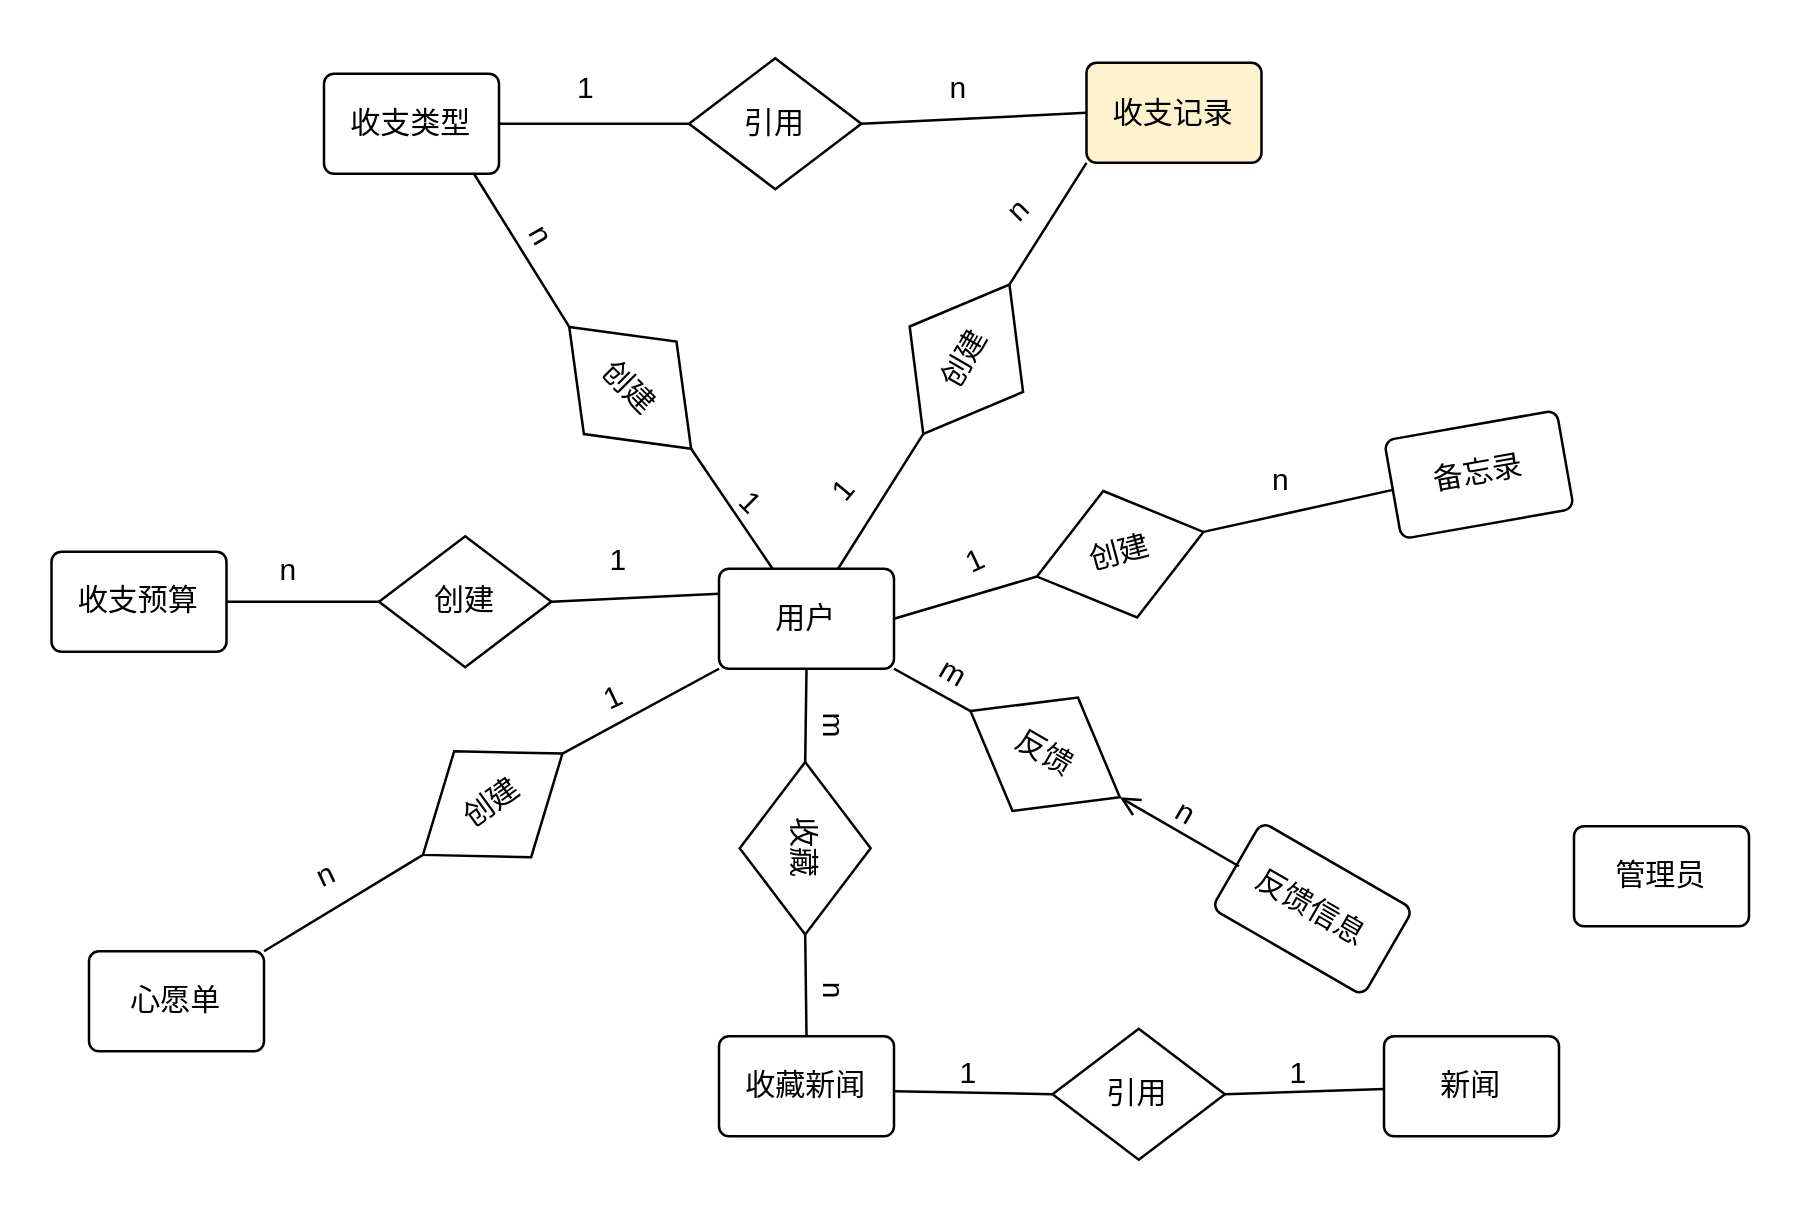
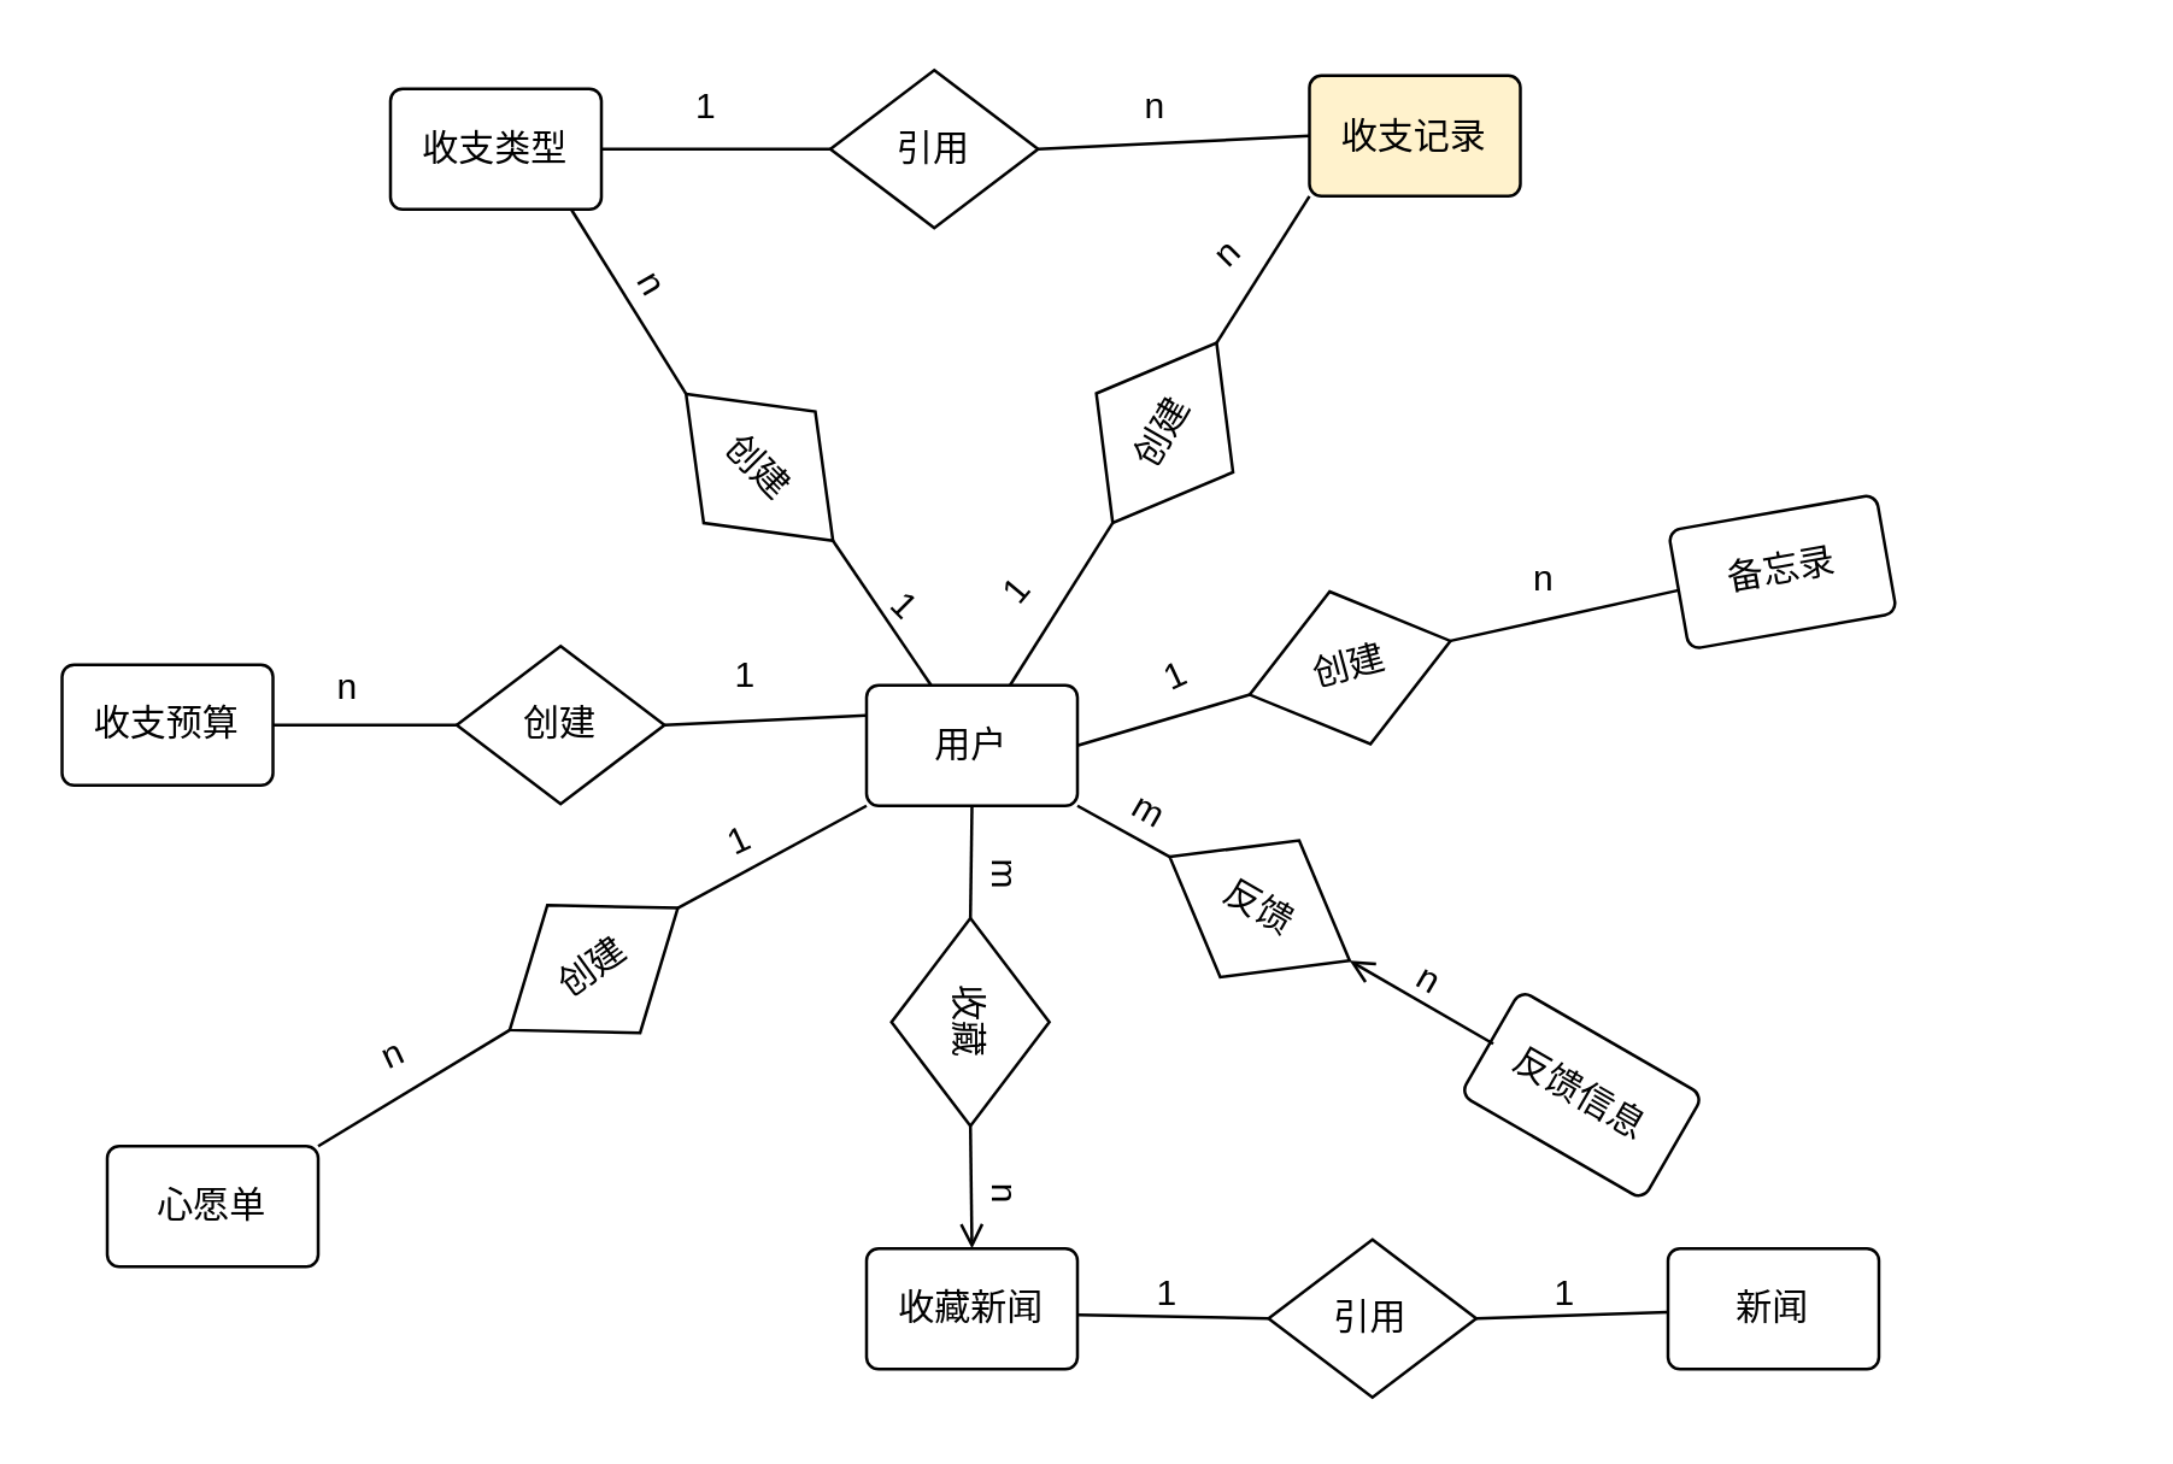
  <mxCell id="0" />
  <mxCell id="1" parent="0" />
  <mxCell id="2" value="创建" style="shape=rhombus;perimeter=rhombusPerimeter;whiteSpace=wrap;html=1;align=center;rotation=45;" parent="1" vertex="1"><mxGeometry x="217" y="128.44" width="68.95" height="52.37" as="geometry" /></mxCell>
  <mxCell id="3" value="用户" style="rounded=1;arcSize=10;whiteSpace=wrap;html=1;align=center;" parent="1" vertex="1"><mxGeometry x="287" y="227" width="70" height="40" as="geometry" /></mxCell>
  <mxCell id="4" value="收支记录" style="rounded=1;arcSize=10;whiteSpace=wrap;html=1;align=center;fillColor=#fff2cc;" parent="1" vertex="1"><mxGeometry x="434" y="24.63" width="70" height="40" as="geometry" /></mxCell>
  <mxCell id="5" value="收支预算" style="rounded=1;arcSize=10;whiteSpace=wrap;html=1;align=center;" parent="1" vertex="1"><mxGeometry x="20" y="220.18" width="70" height="40" as="geometry" /></mxCell>
  <mxCell id="6" value="新闻" style="rounded=1;arcSize=10;whiteSpace=wrap;html=1;align=center;" parent="1" vertex="1"><mxGeometry x="553" y="414" width="70" height="40" as="geometry" /></mxCell>
  <mxCell id="7" value="备忘录" style="rounded=1;arcSize=10;whiteSpace=wrap;html=1;align=center;rotation=-10;" parent="1" vertex="1"><mxGeometry x="556" y="169.37" width="70" height="40" as="geometry" /></mxCell>
  <mxCell id="8" value="心愿单" style="rounded=1;arcSize=10;whiteSpace=wrap;html=1;align=center;" parent="1" vertex="1"><mxGeometry x="35" y="380" width="70" height="40" as="geometry" /></mxCell>
  <mxCell id="9" value="收支类型" style="rounded=1;arcSize=10;whiteSpace=wrap;html=1;align=center;" parent="1" vertex="1"><mxGeometry x="129" y="29" width="70" height="40" as="geometry" /></mxCell>
- <mxCell id="10" value="管理员" style="rounded=1;arcSize=10;whiteSpace=wrap;html=1;align=center;" parent="1" vertex="1"><mxGeometry x="629" y="330" width="70" height="40" as="geometry" /></mxCell>
  <mxCell id="11" value="创建" style="shape=rhombus;perimeter=rhombusPerimeter;whiteSpace=wrap;html=1;align=center;rotation=-36;" parent="1" vertex="1"><mxGeometry x="162" y="295" width="68.95" height="52.37" as="geometry" /></mxCell>
  <mxCell id="12" value="创建" style="shape=rhombus;perimeter=rhombusPerimeter;whiteSpace=wrap;html=1;align=center;rotation=0;" parent="1" vertex="1"><mxGeometry x="151" y="214" width="68.95" height="52.37" as="geometry" /></mxCell>
  <mxCell id="13" value="创建" style="shape=rhombus;perimeter=rhombusPerimeter;whiteSpace=wrap;html=1;align=center;rotation=-60;" parent="1" vertex="1"><mxGeometry x="351.47" y="117" width="68.95" height="52.37" as="geometry" /></mxCell>
  <mxCell id="14" value="创建" style="shape=rhombus;perimeter=rhombusPerimeter;whiteSpace=wrap;html=1;align=center;rotation=-15;" parent="1" vertex="1"><mxGeometry x="413" y="195" width="68.95" height="52.37" as="geometry" /></mxCell>
  <mxCell id="15" value="" style="endArrow=none;html=1;rounded=0;entryX=0;entryY=1;entryDx=0;entryDy=0;exitX=1;exitY=0.5;exitDx=0;exitDy=0;" parent="1" source="13" target="4" edge="1"><mxGeometry relative="1" as="geometry"><mxPoint x="375.825" y="45.442" as="sourcePoint" /><mxPoint x="357" y="208.18" as="targetPoint" /></mxGeometry></mxCell>
  <mxCell id="16" value="" style="endArrow=none;html=1;rounded=0;entryX=0;entryY=0.5;entryDx=0;entryDy=0;exitX=1;exitY=0.5;exitDx=0;exitDy=0;" parent="1" source="3" target="14" edge="1"><mxGeometry relative="1" as="geometry"><mxPoint x="377" y="357" as="sourcePoint" /><mxPoint x="537" y="357" as="targetPoint" /></mxGeometry></mxCell>
  <mxCell id="17" value="" style="endArrow=none;html=1;rounded=0;entryX=0;entryY=0.5;entryDx=0;entryDy=0;" parent="1" source="3" target="13" edge="1"><mxGeometry relative="1" as="geometry"><mxPoint x="367" y="257" as="sourcePoint" /><mxPoint x="492.669" y="230.422" as="targetPoint" /></mxGeometry></mxCell>
  <mxCell id="18" value="" style="endArrow=none;html=1;rounded=0;entryX=1;entryY=0.5;entryDx=0;entryDy=0;exitX=0;exitY=0.5;exitDx=0;exitDy=0;" parent="1" source="7" target="14" edge="1"><mxGeometry relative="1" as="geometry"><mxPoint x="622.019" y="404.37" as="sourcePoint" /><mxPoint x="689.763" y="248.329" as="targetPoint" /></mxGeometry></mxCell>
  <mxCell id="19" value="" style="endArrow=none;html=1;rounded=0;exitX=0;exitY=1;exitDx=0;exitDy=0;entryX=1;entryY=0.5;entryDx=0;entryDy=0;" parent="1" source="3" target="11" edge="1"><mxGeometry relative="1" as="geometry"><mxPoint x="332" y="277" as="sourcePoint" /><mxPoint x="310.398" y="357.515" as="targetPoint" /></mxGeometry></mxCell>
  <mxCell id="20" value="" style="endArrow=none;html=1;rounded=0;exitX=1;exitY=0;exitDx=0;exitDy=0;entryX=0;entryY=0.5;entryDx=0;entryDy=0;" parent="1" source="8" target="11" edge="1"><mxGeometry relative="1" as="geometry"><mxPoint x="342" y="287" as="sourcePoint" /><mxPoint x="320.398" y="367.515" as="targetPoint" /></mxGeometry></mxCell>
  <mxCell id="21" value="" style="endArrow=none;html=1;rounded=0;exitX=0;exitY=0.25;exitDx=0;exitDy=0;entryX=1;entryY=0.5;entryDx=0;entryDy=0;" parent="1" source="3" target="12" edge="1"><mxGeometry relative="1" as="geometry"><mxPoint x="297" y="277" as="sourcePoint" /><mxPoint x="200.566" y="331.741" as="targetPoint" /></mxGeometry></mxCell>
  <mxCell id="22" value="" style="endArrow=none;html=1;rounded=0;exitX=0;exitY=0.5;exitDx=0;exitDy=0;entryX=1;entryY=0.5;entryDx=0;entryDy=0;" parent="1" source="12" target="5" edge="1"><mxGeometry relative="1" as="geometry"><mxPoint x="307" y="287" as="sourcePoint" /><mxPoint x="210.566" y="341.741" as="targetPoint" /></mxGeometry></mxCell>
  <mxCell id="23" value="" style="endArrow=none;html=1;rounded=0;entryX=1;entryY=0.5;entryDx=0;entryDy=0;" parent="1" source="3" target="2" edge="1"><mxGeometry relative="1" as="geometry"><mxPoint x="341.826" y="237" as="sourcePoint" /><mxPoint x="384.237" y="150.671" as="targetPoint" /></mxGeometry></mxCell>
  <mxCell id="24" value="" style="endArrow=none;html=1;rounded=0;entryX=0.857;entryY=1;entryDx=0;entryDy=0;entryPerimeter=0;exitX=0;exitY=0.5;exitDx=0;exitDy=0;" parent="1" source="2" target="9" edge="1"><mxGeometry relative="1" as="geometry"><mxPoint x="351.826" y="247" as="sourcePoint" /><mxPoint x="394.237" y="160.671" as="targetPoint" /></mxGeometry></mxCell>
  <mxCell id="25" value="n" style="text;html=1;strokeColor=none;fillColor=none;align=center;verticalAlign=middle;whiteSpace=wrap;rounded=0;rotation=-45;" parent="1" vertex="1"><mxGeometry x="377" y="69" width="60" height="30" as="geometry" /></mxCell>
  <mxCell id="26" value="1" style="text;html=1;strokeColor=none;fillColor=none;align=center;verticalAlign=middle;whiteSpace=wrap;rounded=0;rotation=-25;" parent="1" vertex="1"><mxGeometry x="360.42" y="209.37" width="60" height="30" as="geometry" /></mxCell>
  <mxCell id="27" value="n" style="text;html=1;strokeColor=none;fillColor=none;align=center;verticalAlign=middle;whiteSpace=wrap;rounded=0;rotation=0;" parent="1" vertex="1"><mxGeometry x="481.95" y="177" width="60" height="30" as="geometry" /></mxCell>
  <mxCell id="28" value="1" style="text;html=1;strokeColor=none;fillColor=none;align=center;verticalAlign=middle;whiteSpace=wrap;rounded=0;rotation=-50;" parent="1" vertex="1"><mxGeometry x="307" y="180.81" width="60" height="30" as="geometry" /></mxCell>
  <mxCell id="29" value="n" style="text;html=1;strokeColor=none;fillColor=none;align=center;verticalAlign=middle;whiteSpace=wrap;rounded=0;rotation=0;" parent="1" vertex="1"><mxGeometry x="85" y="223" width="60" height="10" as="geometry" /></mxCell>
  <mxCell id="30" value="1" style="text;html=1;strokeColor=none;fillColor=none;align=center;verticalAlign=middle;whiteSpace=wrap;rounded=0;rotation=0;" parent="1" vertex="1"><mxGeometry x="217" y="209.37" width="60" height="30" as="geometry" /></mxCell>
  <mxCell id="31" value="n" style="text;html=1;strokeColor=none;fillColor=none;align=center;verticalAlign=middle;whiteSpace=wrap;rounded=0;rotation=-25;" parent="1" vertex="1"><mxGeometry x="100" y="335" width="60" height="30" as="geometry" /></mxCell>
  <mxCell id="32" value="1" style="text;html=1;strokeColor=none;fillColor=none;align=center;verticalAlign=middle;whiteSpace=wrap;rounded=0;rotation=-25;" parent="1" vertex="1"><mxGeometry x="215" y="264" width="60" height="30" as="geometry" /></mxCell>
  <mxCell id="33" value="n" style="text;html=1;strokeColor=none;fillColor=none;align=center;verticalAlign=middle;whiteSpace=wrap;rounded=0;rotation=60;" parent="1" vertex="1"><mxGeometry x="186" y="79" width="60" height="30" as="geometry" /></mxCell>
  <mxCell id="34" value="1" style="text;html=1;strokeColor=none;fillColor=none;align=center;verticalAlign=middle;whiteSpace=wrap;rounded=0;rotation=45;" parent="1" vertex="1"><mxGeometry x="270" y="185.82" width="60" height="30" as="geometry" /></mxCell>
  <mxCell id="35" value="引用" style="shape=rhombus;perimeter=rhombusPerimeter;whiteSpace=wrap;html=1;align=center;rotation=0;" vertex="1" parent="1"><mxGeometry x="275" y="22.81" width="68.95" height="52.37" as="geometry" /></mxCell>
  <mxCell id="36" value="" style="endArrow=none;html=1;rounded=0;fontColor=#0000FF;entryX=0;entryY=0.5;entryDx=0;entryDy=0;exitX=1;exitY=0.5;exitDx=0;exitDy=0;" edge="1" parent="1" source="35" target="4"><mxGeometry width="50" height="50" relative="1" as="geometry"><mxPoint x="457" y="247" as="sourcePoint" /><mxPoint x="507" y="197" as="targetPoint" /></mxGeometry></mxCell>
  <mxCell id="37" value="" style="endArrow=none;html=1;rounded=0;fontColor=#0000FF;entryX=1;entryY=0.5;entryDx=0;entryDy=0;exitX=0;exitY=0.5;exitDx=0;exitDy=0;" edge="1" parent="1" source="35" target="9"><mxGeometry width="50" height="50" relative="1" as="geometry"><mxPoint x="457" y="247" as="sourcePoint" /><mxPoint x="507" y="197" as="targetPoint" /></mxGeometry></mxCell>
  <mxCell id="38" value="1" style="text;html=1;strokeColor=none;fillColor=none;align=center;verticalAlign=middle;whiteSpace=wrap;rounded=0;rotation=0;" vertex="1" parent="1"><mxGeometry x="204" y="20" width="60" height="30" as="geometry" /></mxCell>
  <mxCell id="39" value="n" style="text;html=1;strokeColor=none;fillColor=none;align=center;verticalAlign=middle;whiteSpace=wrap;rounded=0;rotation=0;" vertex="1" parent="1"><mxGeometry x="353" y="20" width="60" height="30" as="geometry" /></mxCell>
  <mxCell id="40" value="反馈信息" style="rounded=1;arcSize=10;whiteSpace=wrap;html=1;align=center;rotation=30;" vertex="1" parent="1"><mxGeometry x="489.37" y="343" width="70" height="40" as="geometry" /></mxCell>
  <mxCell id="41" value="收藏新闻" style="rounded=1;arcSize=10;whiteSpace=wrap;html=1;align=center;" vertex="1" parent="1"><mxGeometry x="287" y="414" width="70" height="40" as="geometry" /></mxCell>
  <mxCell id="42" value="收藏" style="shape=rhombus;perimeter=rhombusPerimeter;whiteSpace=wrap;html=1;align=center;rotation=90;" vertex="1" parent="1"><mxGeometry x="287" y="312.63" width="68.95" height="52.37" as="geometry" /></mxCell>
  <mxCell id="43" value="" style="endArrow=none;html=1;rounded=0;fontColor=#0000FF;entryX=0;entryY=0.5;entryDx=0;entryDy=0;exitX=0.5;exitY=1;exitDx=0;exitDy=0;" edge="1" parent="1" source="3" target="42"><mxGeometry width="50" height="50" relative="1" as="geometry"><mxPoint x="332" y="243" as="sourcePoint" /><mxPoint x="382" y="193" as="targetPoint" /></mxGeometry></mxCell>
- <mxCell id="44" value="" style="endArrow=none;html=1;rounded=0;fontColor=#0000FF;exitX=1;exitY=0.5;exitDx=0;exitDy=0;entryX=0.5;entryY=0;entryDx=0;entryDy=0;" edge="1" parent="1" source="42" target="41"><mxGeometry width="50" height="50" relative="1" as="geometry"><mxPoint x="332" y="243" as="sourcePoint" /><mxPoint x="382" y="193" as="targetPoint" /></mxGeometry></mxCell>
+ <mxCell id="44" value="" style="endArrow=open;html=1;rounded=0;fontColor=#0000FF;exitX=1;exitY=0.5;exitDx=0;exitDy=0;entryX=0.5;entryY=0;entryDx=0;entryDy=0;" edge="1" parent="1" source="42" target="41"><mxGeometry width="50" height="50" relative="1" as="geometry"><mxPoint x="332" y="243" as="sourcePoint" /><mxPoint x="382" y="193" as="targetPoint" /></mxGeometry></mxCell>
  <mxCell id="45" value="" style="endArrow=none;html=1;rounded=0;fontColor=#0000FF;entryX=1;entryY=0.5;entryDx=0;entryDy=0;" edge="1" parent="1" source="6" target="46"><mxGeometry width="50" height="50" relative="1" as="geometry"><mxPoint x="332" y="243" as="sourcePoint" /><mxPoint x="364" y="536" as="targetPoint" /></mxGeometry></mxCell>
  <mxCell id="46" value="引用" style="shape=rhombus;perimeter=rhombusPerimeter;whiteSpace=wrap;html=1;align=center;rotation=0;" vertex="1" parent="1"><mxGeometry x="420.42" y="411" width="68.95" height="52.37" as="geometry" /></mxCell>
  <mxCell id="47" value="" style="endArrow=none;html=1;rounded=0;fontColor=#0000FF;entryX=0;entryY=0.5;entryDx=0;entryDy=0;" edge="1" parent="1" target="46"><mxGeometry width="50" height="50" relative="1" as="geometry"><mxPoint x="357" y="436" as="sourcePoint" /><mxPoint x="382" y="193" as="targetPoint" /></mxGeometry></mxCell>
  <mxCell id="48" value="m" style="text;html=1;strokeColor=none;fillColor=none;align=center;verticalAlign=middle;whiteSpace=wrap;rounded=0;rotation=90;" vertex="1" parent="1"><mxGeometry x="303" y="275" width="60" height="30" as="geometry" /></mxCell>
  <mxCell id="49" value="n" style="text;html=1;strokeColor=none;fillColor=none;align=center;verticalAlign=middle;whiteSpace=wrap;rounded=0;rotation=90;" vertex="1" parent="1"><mxGeometry x="303" y="381" width="60" height="30" as="geometry" /></mxCell>
  <mxCell id="50" value="反馈" style="shape=rhombus;perimeter=rhombusPerimeter;whiteSpace=wrap;html=1;align=center;rotation=30;" vertex="1" parent="1"><mxGeometry x="383" y="275" width="68.95" height="52.37" as="geometry" /></mxCell>
  <mxCell id="51" value="" style="endArrow=none;html=1;rounded=0;fontColor=#0000FF;exitX=1;exitY=1;exitDx=0;exitDy=0;entryX=0;entryY=0.5;entryDx=0;entryDy=0;" edge="1" parent="1" source="3" target="50"><mxGeometry width="50" height="50" relative="1" as="geometry"><mxPoint x="332" y="243" as="sourcePoint" /><mxPoint x="382" y="193" as="targetPoint" /></mxGeometry></mxCell>
  <mxCell id="52" value="" style="endArrow=open;html=1;rounded=0;fontColor=#0000FF;entryX=1;entryY=0.5;entryDx=0;entryDy=0;exitX=0.015;exitY=0.499;exitDx=0;exitDy=0;exitPerimeter=0;" edge="1" parent="1" source="40" target="50"><mxGeometry width="50" height="50" relative="1" as="geometry"><mxPoint x="488" y="344" as="sourcePoint" /><mxPoint x="382" y="193" as="targetPoint" /></mxGeometry></mxCell>
  <mxCell id="53" value="m" style="text;html=1;strokeColor=none;fillColor=none;align=center;verticalAlign=middle;whiteSpace=wrap;rounded=0;rotation=30;" vertex="1" parent="1"><mxGeometry x="351" y="254" width="60" height="30" as="geometry" /></mxCell>
  <mxCell id="54" value="n" style="text;html=1;strokeColor=none;fillColor=none;align=center;verticalAlign=middle;whiteSpace=wrap;rounded=0;rotation=30;" vertex="1" parent="1"><mxGeometry x="444" y="310" width="60" height="30" as="geometry" /></mxCell>
  <mxCell id="55" value="1" style="text;html=1;strokeColor=none;fillColor=none;align=center;verticalAlign=middle;whiteSpace=wrap;rounded=0;rotation=0;" vertex="1" parent="1"><mxGeometry x="357" y="414" width="60" height="30" as="geometry" /></mxCell>
  <mxCell id="56" value="1" style="text;html=1;strokeColor=none;fillColor=none;align=center;verticalAlign=middle;whiteSpace=wrap;rounded=0;rotation=0;" vertex="1" parent="1"><mxGeometry x="489.37" y="414" width="60" height="30" as="geometry" /></mxCell>
